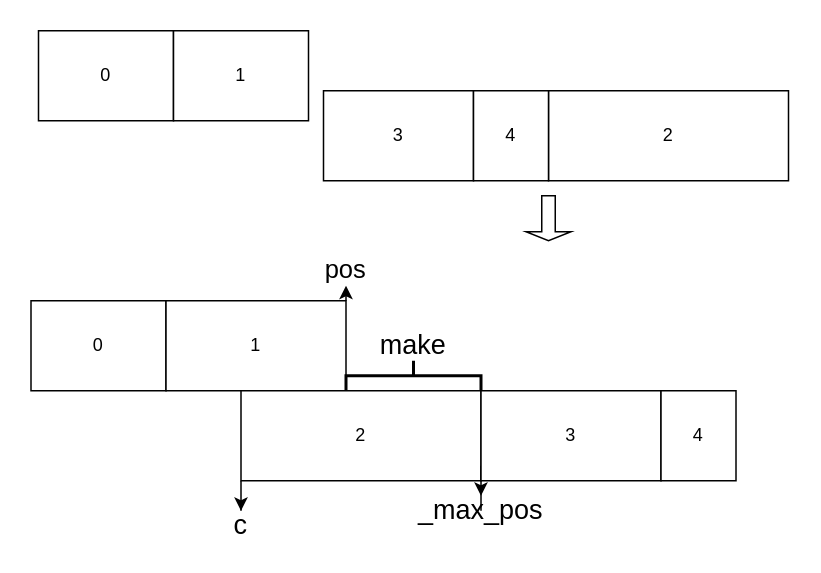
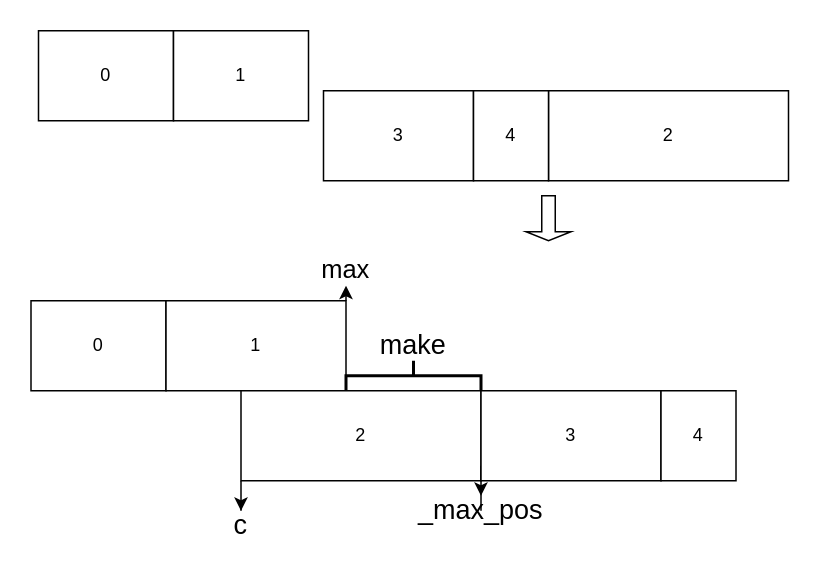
  <mxCell id="0" />
  <mxCell id="1" parent="0" />
  <mxCell id="2" value="0" style="rounded=0;whiteSpace=wrap;html=1;" vertex="1" parent="1"><mxGeometry x="20" y="200" width="90" height="60" as="geometry" /></mxCell>
  <mxCell id="3" style="edgeStyle=orthogonalEdgeStyle;rounded=0;orthogonalLoop=1;jettySize=auto;html=1;exitX=1;exitY=0;exitDx=0;exitDy=0;" edge="1" parent="1" source="4"><mxGeometry relative="1" as="geometry"><mxPoint x="230" y="190" as="targetPoint" /></mxGeometry></mxCell>
  <mxCell id="4" value="1" style="rounded=0;whiteSpace=wrap;html=1;" vertex="1" parent="1"><mxGeometry x="110" y="200" width="120" height="60" as="geometry" /></mxCell>
  <mxCell id="5" style="edgeStyle=orthogonalEdgeStyle;rounded=0;orthogonalLoop=1;jettySize=auto;html=1;exitX=0;exitY=1;exitDx=0;exitDy=0;fontSize=17;" edge="1" parent="1" source="6" target="16"><mxGeometry relative="1" as="geometry"><mxPoint x="160" y="350" as="targetPoint" /></mxGeometry></mxCell>
  <mxCell id="6" value="2" style="rounded=0;whiteSpace=wrap;html=1;" vertex="1" parent="1"><mxGeometry x="160" y="260" width="160" height="60" as="geometry" /></mxCell>
  <mxCell id="7" style="edgeStyle=orthogonalEdgeStyle;rounded=0;orthogonalLoop=1;jettySize=auto;html=1;exitX=0;exitY=1;exitDx=0;exitDy=0;fontSize=18;" edge="1" parent="1" source="8" target="17"><mxGeometry relative="1" as="geometry"><mxPoint x="320" y="340" as="targetPoint" /></mxGeometry></mxCell>
  <mxCell id="8" value="3" style="rounded=0;whiteSpace=wrap;html=1;" vertex="1" parent="1"><mxGeometry x="320" y="260" width="120" height="60" as="geometry" /></mxCell>
  <mxCell id="9" value="4" style="rounded=0;whiteSpace=wrap;html=1;" vertex="1" parent="1"><mxGeometry x="440" y="260" width="50" height="60" as="geometry" /></mxCell>
  <mxCell id="10" value="0" style="rounded=0;whiteSpace=wrap;html=1;" vertex="1" parent="1"><mxGeometry x="25" y="20" width="90" height="60" as="geometry" /></mxCell>
  <mxCell id="11" value="1" style="rounded=0;whiteSpace=wrap;html=1;" vertex="1" parent="1"><mxGeometry x="115" y="20" width="90" height="60" as="geometry" /></mxCell>
  <mxCell id="12" value="2" style="rounded=0;whiteSpace=wrap;html=1;" vertex="1" parent="1"><mxGeometry x="365" y="60" width="160" height="60" as="geometry" /></mxCell>
  <mxCell id="13" value="3" style="rounded=0;whiteSpace=wrap;html=1;" vertex="1" parent="1"><mxGeometry x="215" y="60" width="100" height="60" as="geometry" /></mxCell>
  <mxCell id="14" value="4" style="rounded=0;whiteSpace=wrap;html=1;" vertex="1" parent="1"><mxGeometry x="315" y="60" width="50" height="60" as="geometry" /></mxCell>
- <mxCell id="15" value="pos" style="text;html=1;strokeColor=none;fillColor=none;align=center;verticalAlign=middle;whiteSpace=wrap;rounded=0;fontSize=17;" vertex="1" parent="1"><mxGeometry x="210" y="170" width="40" height="20" as="geometry" /></mxCell>
+ <mxCell id="15" value="max" style="text;html=1;strokeColor=none;fillColor=none;align=center;verticalAlign=middle;whiteSpace=wrap;rounded=0;fontSize=17;" vertex="1" parent="1"><mxGeometry x="210" y="170" width="40" height="20" as="geometry" /></mxCell>
  <mxCell id="16" value="c" style="text;html=1;strokeColor=none;fillColor=none;align=center;verticalAlign=middle;whiteSpace=wrap;rounded=0;fontSize=18;" vertex="1" parent="1"><mxGeometry x="140" y="340" width="40" height="20" as="geometry" /></mxCell>
  <mxCell id="17" value="_max_pos" style="text;html=1;strokeColor=none;fillColor=none;align=center;verticalAlign=middle;whiteSpace=wrap;rounded=0;fontSize=18;" vertex="1" parent="1"><mxGeometry x="300" y="330" width="40" height="20" as="geometry" /></mxCell>
  <mxCell id="18" value="" style="strokeWidth=2;html=1;shape=mxgraph.flowchart.annotation_2;align=left;labelPosition=right;pointerEvents=1;fontSize=18;direction=south;" vertex="1" parent="1"><mxGeometry x="230" y="240" width="90" height="20" as="geometry" /></mxCell>
  <mxCell id="19" value="make" style="text;html=1;strokeColor=none;fillColor=none;align=center;verticalAlign=middle;whiteSpace=wrap;rounded=0;fontSize=18;" vertex="1" parent="1"><mxGeometry x="255" y="220" width="40" height="20" as="geometry" /></mxCell>
  <mxCell id="20" value="" style="shape=singleArrow;direction=south;whiteSpace=wrap;html=1;fontSize=18;" vertex="1" parent="1"><mxGeometry x="350" y="130" width="30" height="30" as="geometry" /></mxCell>
